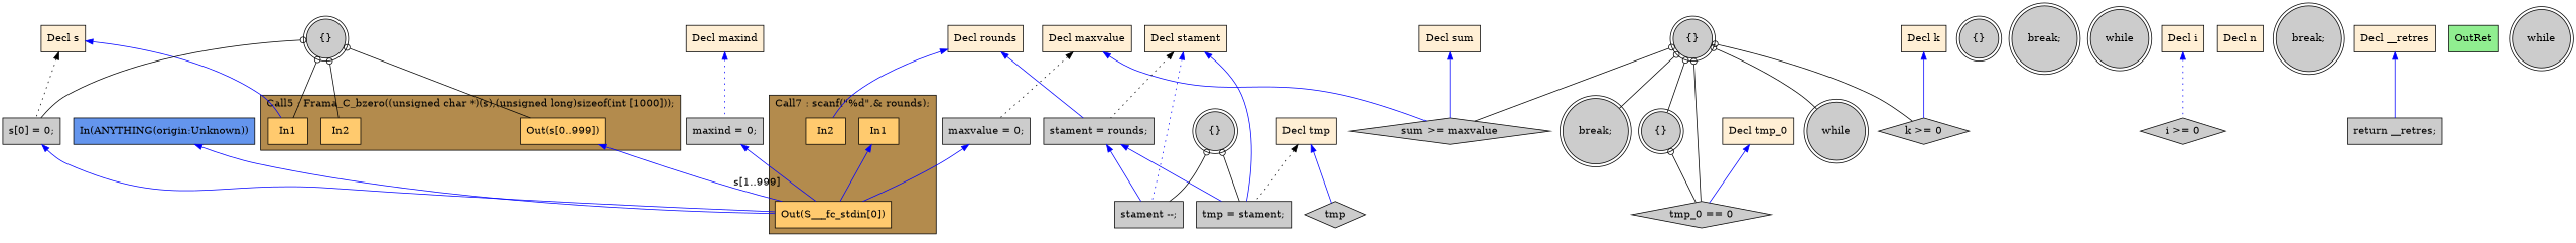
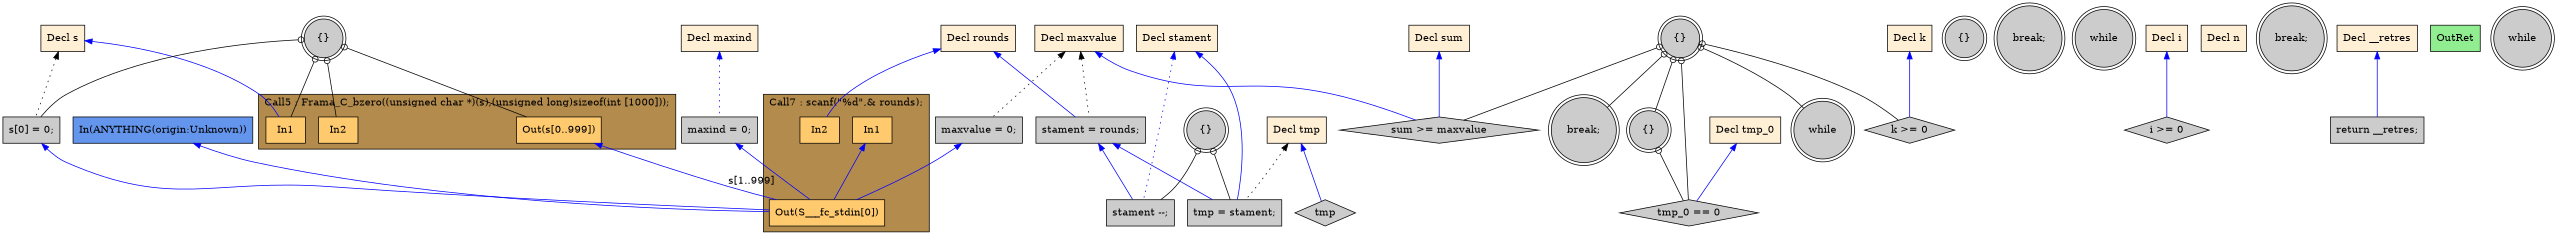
  digraph {
    rankdir=TB
    node [fillcolor="#CCCCCC" shape=box style=filled]
    edge [color="#0000FF" dir=back]
    n1 [fillcolor="#FFCA6E" label=In1]
    n2 [fillcolor="#FFCA6E" label=In2]
    n3 [fillcolor="#FFCA6E" label="Out(s[0..999])"]
    n4 [fillcolor="#FFCA6E" label=In1]
    n5 [fillcolor="#FFCA6E" label=In2]
    n6 [fillcolor="#FFCA6E" label="Out(S___fc_stdin[0])"]
    n7 [label="{}" shape=doublecircle]
    n8 [label="break;" shape=doublecircle]
    n9 [label=while shape=doublecircle]
    n10 [fillcolor="#FFEFD5" label="Decl rounds"]
    n11 [label="stament = rounds;"]
    n12 [label="tmp = stament;"]
    n13 [label="stament --;"]
    n14 [label="i >= 0" shape=diamond]
    n15 [fillcolor="#FFEFD5" label="Decl i"]
    n16 [label="{}" shape=doublecircle]
    n17 [label=while shape=doublecircle]
    n18 [label="k >= 0" shape=diamond]
    n19 [label="break;" shape=doublecircle]
    n20 [label="{}" shape=doublecircle]
    n21 [label="tmp_0 == 0" shape=diamond]
    n22 [label="sum >= maxvalue" shape=diamond]
    n23 [fillcolor="#FFEFD5" label="Decl maxind"]
    n24 [label="maxind = 0;"]
    n25 [fillcolor="#FFEFD5" label="Decl maxvalue"]
    n26 [label="maxvalue = 0;"]
    n27 [fillcolor="#FFEFD5" label="Decl sum"]
    n28 [fillcolor="#FFEFD5" label="Decl n"]
    n29 [fillcolor="#FFEFD5" label="Decl s"]
    n30 [label="s[0] = 0;"]
    n31 [fillcolor="#FFEFD5" label="Decl stament"]
    n32 [fillcolor="#FFEFD5" label="Decl tmp"]
    n33 [label=tmp shape=diamond]
    n34 [label="break;" shape=doublecircle]
    n35 [fillcolor="#FFEFD5" label="Decl k"]
    n36 [label="return __retres;"]
    n37 [fillcolor="#FFEFD5" label="Decl tmp_0"]
    n38 [fillcolor="#90EE90" label=OutRet]
    n39 [fillcolor="#FFEFD5" label="Decl __retres"]
    n40 [fillcolor="#6495ED" label="In(ANYTHING(origin:Unknown))"]
    n41 [label="{}" shape=doublecircle]
    n42 [label=while shape=doublecircle]
    n43 [label="{}" shape=doublecircle]
    subgraph cluster_1 {
      fillcolor="#B38B4D"
      label="Call5 : Frama_C_bzero((unsigned char *)(s),(unsigned long)sizeof(int [1000]));"
      style=filled
      n1
      n2
      n3
    }
    subgraph cluster_2 {
      fillcolor="#B38B4D"
      label="Call7 : scanf(\"%d\",& rounds);"
      style=filled
      n4
      n5
      n6
    }
    n3 -> n6 [label="s[1..999]"]
    n4 -> n6
    n10 -> n5
    n10 -> n11
    n11 -> n12
    n11 -> n13
-   n15 -> n14 [style=dotted]
+   n15 -> n14
    n16 -> n17 [arrowtail=odot color="#000000"]
    n16 -> n18 [arrowtail=odot color="#000000"]
    n16 -> n19 [arrowtail=odot color="#000000"]
    n16 -> n20 [arrowtail=odot color="#000000"]
    n16 -> n21 [arrowtail=odot color="#000000"]
    n16 -> n22 [arrowtail=odot color="#000000"]
    n20 -> n21 [arrowtail=odot color="#000000"]
    n23 -> n24 [style=dotted]
    n24 -> n6
    n25 -> n22
    n25 -> n26 [color="#000000" style=dotted]
    n26 -> n6
    n27 -> n22
    n29 -> n1
    n29 -> n30 [color="#000000" style=dotted]
    n30 -> n6
-   n31 -> n11 [color="#000000" style=dotted]
+   n25 -> n11 [color="#000000" style=dotted]
    n31 -> n12
    n31 -> n13 [style=dotted]
    n32 -> n12 [color="#000000" style=dotted]
    n32 -> n33
    n35 -> n18
    n37 -> n21
    n39 -> n36
    n40 -> n6
    n41 -> n1 [arrowtail=odot color="#000000"]
    n41 -> n2 [arrowtail=odot color="#000000"]
    n41 -> n3 [arrowtail=odot color="#000000"]
    n41 -> n30 [arrowtail=odot color="#000000"]
    n43 -> n12 [arrowtail=odot color="#000000"]
    n43 -> n13 [arrowtail=odot color="#000000"]
  }
